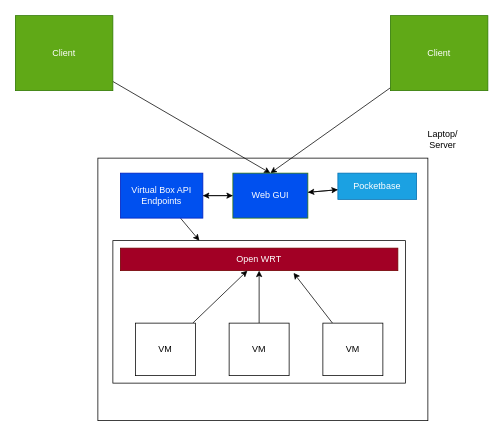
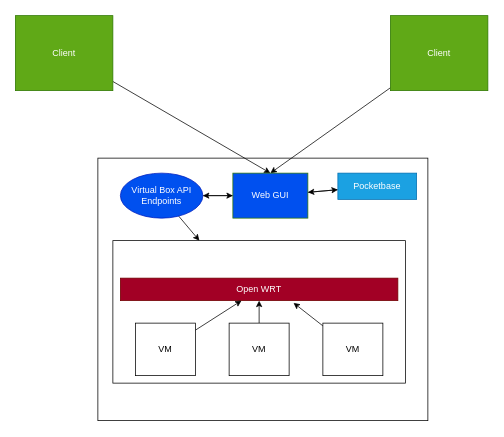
  <mxCell id="0" />
  <mxCell id="1" parent="0" />
  <mxCell id="2" value="" style="whiteSpace=wrap;html=1;fillColor=none;" vertex="1" parent="1"><mxGeometry x="130" y="210" width="440" height="350" as="geometry" /></mxCell>
  <mxCell id="3" style="edgeStyle=none;html=1;entryX=0.5;entryY=0;entryDx=0;entryDy=0;" edge="1" parent="1" source="4" target="13"><mxGeometry relative="1" as="geometry" /></mxCell>
  <mxCell id="4" value="Client" style="whiteSpace=wrap;html=1;fillColor=#60a917;fontColor=#ffffff;strokeColor=#2D7600;" vertex="1" parent="1"><mxGeometry x="20" y="20" width="130" height="100" as="geometry" /></mxCell>
  <mxCell id="5" style="edgeStyle=none;html=1;entryX=0.5;entryY=0;entryDx=0;entryDy=0;" edge="1" parent="1" source="6" target="13"><mxGeometry relative="1" as="geometry" /></mxCell>
  <mxCell id="6" value="Client" style="whiteSpace=wrap;html=1;fillColor=#60a917;fontColor=#ffffff;strokeColor=#2D7600;" vertex="1" parent="1"><mxGeometry x="520" y="20" width="130" height="100" as="geometry" /></mxCell>
- <mxCell id="7" value="Open WRT" style="whiteSpace=wrap;html=1;fillColor=#a20025;fontColor=#ffffff;strokeColor=#6F0000;" vertex="1" parent="1"><mxGeometry x="160" y="330" width="370" height="30" as="geometry" /></mxCell>
+ <mxCell id="7" value="Open WRT" style="whiteSpace=wrap;html=1;fillColor=#a20025;fontColor=#ffffff;strokeColor=#6F0000;" vertex="1" parent="1"><mxGeometry x="160" y="370" width="370" height="30" as="geometry" /></mxCell>
  <mxCell id="8" style="edgeStyle=none;html=1;" edge="1" parent="1" source="10" target="13"><mxGeometry relative="1" as="geometry" /></mxCell>
  <mxCell id="9" style="edgeStyle=none;html=1;" edge="1" parent="1" source="10" target="23"><mxGeometry relative="1" as="geometry" /></mxCell>
- <mxCell id="10" value="Virtual Box API Endpoints" style="whiteSpace=wrap;html=1;fillColor=#0050ef;fontColor=#ffffff;strokeColor=#001DBC;" vertex="1" parent="1"><mxGeometry x="160" y="230" width="110" height="60" as="geometry" /></mxCell>
+ <mxCell id="10" value="Virtual Box API Endpoints" style="ellipse;whiteSpace=wrap;html=1;fillColor=#0050ef;fontColor=#ffffff;strokeColor=#001DBC;" vertex="1" parent="1"><mxGeometry x="160" y="230" width="110" height="60" as="geometry" /></mxCell>
  <mxCell id="11" style="edgeStyle=none;html=1;entryX=1;entryY=0.5;entryDx=0;entryDy=0;" edge="1" parent="1" source="13" target="10"><mxGeometry relative="1" as="geometry" /></mxCell>
  <mxCell id="12" style="edgeStyle=none;html=1;" edge="1" parent="1" source="13" target="15"><mxGeometry relative="1" as="geometry" /></mxCell>
  <mxCell id="13" value="Web GUI" style="whiteSpace=wrap;html=1;fillColor=#0050ef;fontColor=#ffffff;strokeColor=#2D7600;" vertex="1" parent="1"><mxGeometry x="310" y="230" width="100" height="60" as="geometry" /></mxCell>
  <mxCell id="14" style="edgeStyle=none;html=1;" edge="1" parent="1" source="15" target="13"><mxGeometry relative="1" as="geometry" /></mxCell>
  <mxCell id="15" value="Pocketbase" style="whiteSpace=wrap;html=1;fillColor=#1ba1e2;fontColor=#ffffff;strokeColor=#006EAF;" vertex="1" parent="1"><mxGeometry x="450" y="230" width="105" height="35" as="geometry" /></mxCell>
- <mxCell id="16" value="Laptop/ Server" style="text;strokeColor=none;align=center;fillColor=none;html=1;verticalAlign=middle;whiteSpace=wrap;rounded=0;" vertex="1" parent="1"><mxGeometry x="560" y="170" width="60" height="30" as="geometry" /></mxCell>
  <mxCell id="17" style="edgeStyle=none;html=1;" edge="1" parent="1" source="18" target="7"><mxGeometry relative="1" as="geometry" /></mxCell>
  <mxCell id="18" value="VM" style="whiteSpace=wrap;html=1;" vertex="1" parent="1"><mxGeometry x="180" y="430" width="80" height="70" as="geometry" /></mxCell>
  <mxCell id="19" style="edgeStyle=none;html=1;entryX=0.5;entryY=1;entryDx=0;entryDy=0;" edge="1" parent="1" source="20" target="7"><mxGeometry relative="1" as="geometry" /></mxCell>
  <mxCell id="20" value="VM" style="whiteSpace=wrap;html=1;" vertex="1" parent="1"><mxGeometry x="305" y="430" width="80" height="70" as="geometry" /></mxCell>
  <mxCell id="21" style="edgeStyle=none;html=1;entryX=0.624;entryY=1.1;entryDx=0;entryDy=0;entryPerimeter=0;" edge="1" parent="1" source="22" target="7"><mxGeometry relative="1" as="geometry" /></mxCell>
  <mxCell id="22" value="VM" style="whiteSpace=wrap;html=1;" vertex="1" parent="1"><mxGeometry x="430" y="430" width="80" height="70" as="geometry" /></mxCell>
  <mxCell id="23" value="" style="whiteSpace=wrap;html=1;fillColor=none;" vertex="1" parent="1"><mxGeometry x="150" y="320" width="390" height="190" as="geometry" /></mxCell>
